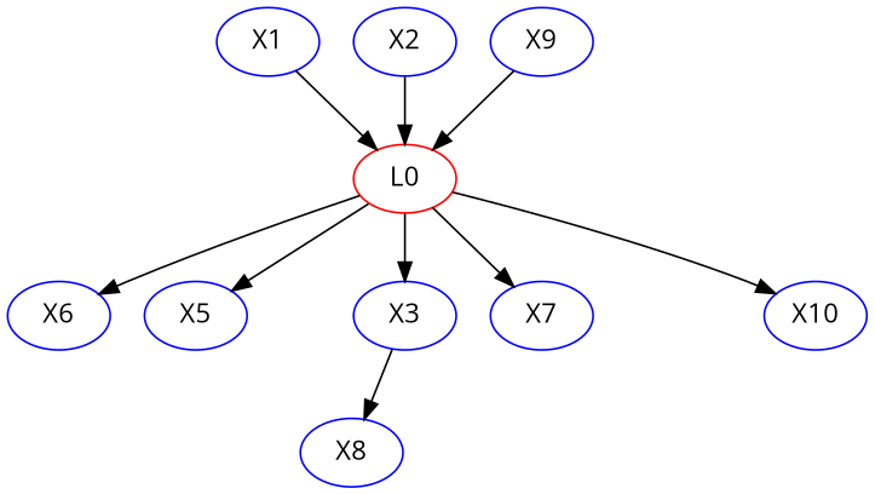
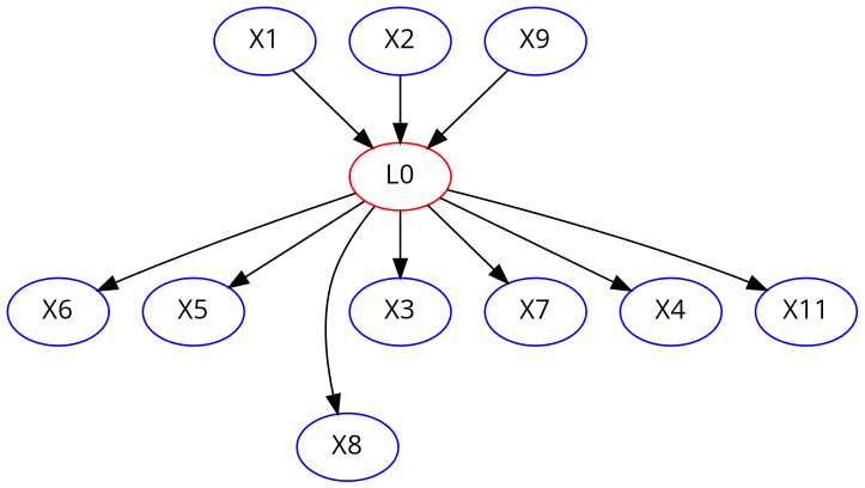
  digraph {
    fontname="Open Sans"
    node [color=blue fontname="Open Sans"]
    edge [color=black fontname="Open Sans"]
    X1
    n2 [color=red label=L0]
    X6
    X2
    X5
    X8
    X3
    X7
-   X10
+   X4
+   X10 [label=X11]
    X9
    subgraph sub_1 {
    }
    subgraph sub_2 {
      X1
      n2
      X6
      X2
      X5
      X8
      X3
      X7
+     X4
      X10
      X9
    }
    X1 -> n2
    n2 -> X6
    n2 -> X5
-   X3 -> X8
+   n2 -> X8
    n2 -> X3
    n2 -> X7
+   n2 -> X4
    n2 -> X10
    X2 -> n2
    X9 -> n2
  }
